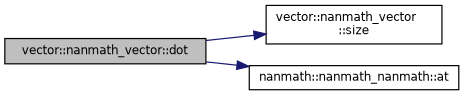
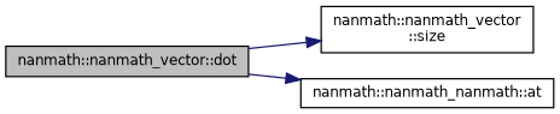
  digraph {
    fontname="DejaVu Sans"
    rankdir=LR
    node [color=black fillcolor=white fontname="DejaVu Sans" fontsize=10 shape=record style=filled]
    edge [color=midnightblue fontname="DejaVu Sans" fontsize=10 labelfontname=Helvetica labelfontsize=10 style=solid]
-   n1 [fillcolor=grey75 fontcolor=black height=0.2 label="vector::nanmath_vector::dot" width=0.4]
-   n2 [height=0.2 label="vector::nanmath_vector\l::size" width=0.4]
+   n1 [fillcolor=grey75 fontcolor=black height=0.2 label="nanmath::nanmath_vector::dot" width=0.4]
+   n2 [height=0.2 label="nanmath::nanmath_vector\l::size" width=0.4]
    n3 [height=0.2 label="nanmath::nanmath_nanmath::at" width=0.4]
    n1 -> n2
    n1 -> n3
  }
